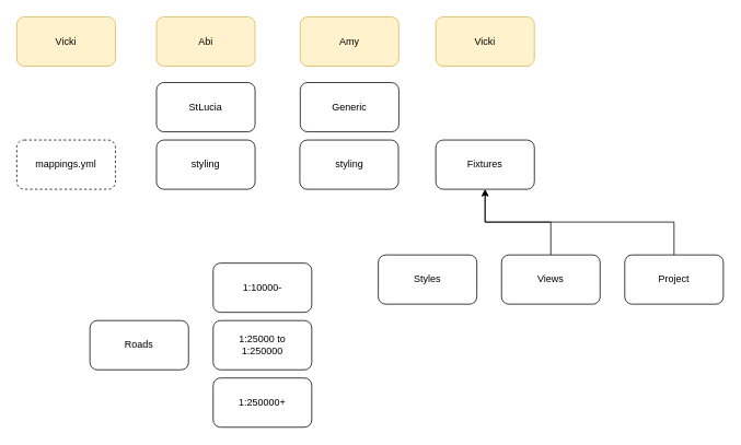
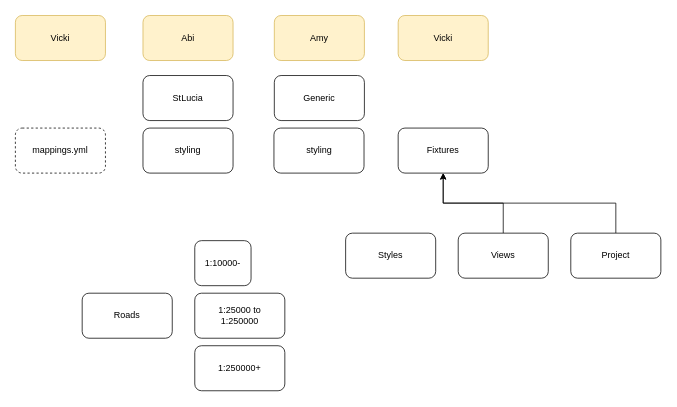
  <mxCell id="0" />
  <mxCell id="1" parent="0" />
  <mxCell id="2" value="mappings.yml" style="rounded=1;whiteSpace=wrap;html=1;dashed=1;" vertex="1" parent="1"><mxGeometry x="20" y="170" width="120" height="60" as="geometry" /></mxCell>
  <mxCell id="3" value="styling" style="rounded=1;whiteSpace=wrap;html=1;" vertex="1" parent="1"><mxGeometry x="190" y="170" width="120" height="60" as="geometry" /></mxCell>
  <mxCell id="4" value="StLucia" style="rounded=1;whiteSpace=wrap;html=1;" vertex="1" parent="1"><mxGeometry x="190" y="100" width="120" height="60" as="geometry" /></mxCell>
  <mxCell id="5" value="styling" style="rounded=1;whiteSpace=wrap;html=1;" vertex="1" parent="1"><mxGeometry x="364.5" y="170" width="120" height="60" as="geometry" /></mxCell>
  <mxCell id="6" value="Generic" style="rounded=1;whiteSpace=wrap;html=1;" vertex="1" parent="1"><mxGeometry x="365" y="100" width="120" height="60" as="geometry" /></mxCell>
  <mxCell id="7" value="Fixtures" style="rounded=1;whiteSpace=wrap;html=1;" vertex="1" parent="1"><mxGeometry x="530" y="170" width="120" height="60" as="geometry" /></mxCell>
  <mxCell id="8" value="Styles" style="rounded=1;whiteSpace=wrap;html=1;" vertex="1" parent="1"><mxGeometry x="460" y="310" width="120" height="60" as="geometry" /></mxCell>
  <mxCell id="9" style="edgeStyle=orthogonalEdgeStyle;rounded=0;orthogonalLoop=1;jettySize=auto;html=1;" edge="1" parent="1" source="10"><mxGeometry relative="1" as="geometry"><mxPoint x="590" y="230" as="targetPoint" /><Array as="points"><mxPoint x="670" y="270" /><mxPoint x="590" y="270" /></Array></mxGeometry></mxCell>
  <mxCell id="10" value="Views" style="rounded=1;whiteSpace=wrap;html=1;" vertex="1" parent="1"><mxGeometry x="610" y="310" width="120" height="60" as="geometry" /></mxCell>
  <mxCell id="11" value="Roads" style="rounded=1;whiteSpace=wrap;html=1;" vertex="1" parent="1"><mxGeometry x="109" y="390" width="120" height="60" as="geometry" /></mxCell>
- <mxCell id="12" value="1:10000-" style="rounded=1;whiteSpace=wrap;html=1;" vertex="1" parent="1"><mxGeometry x="259" y="320" width="120" height="60" as="geometry" /></mxCell>
+ <mxCell id="12" value="1:10000-" style="rounded=1;whiteSpace=wrap;html=1;" vertex="1" parent="1"><mxGeometry x="259" y="320" width="75" height="60" as="geometry" /></mxCell>
  <mxCell id="13" value="1:25000 to&lt;br&gt;1:250000" style="rounded=1;whiteSpace=wrap;html=1;" vertex="1" parent="1"><mxGeometry x="259" y="390" width="120" height="60" as="geometry" /></mxCell>
  <mxCell id="14" value="1:250000+" style="rounded=1;whiteSpace=wrap;html=1;" vertex="1" parent="1"><mxGeometry x="259" y="460" width="120" height="60" as="geometry" /></mxCell>
  <mxCell id="15" value="Abi" style="rounded=1;whiteSpace=wrap;html=1;fillColor=#fff2cc;strokeColor=#d6b656;" vertex="1" parent="1"><mxGeometry x="190" y="20" width="120" height="60" as="geometry" /></mxCell>
  <mxCell id="16" value="Amy" style="rounded=1;whiteSpace=wrap;html=1;fillColor=#fff2cc;strokeColor=#d6b656;" vertex="1" parent="1"><mxGeometry x="365" y="20" width="120" height="60" as="geometry" /></mxCell>
  <mxCell id="17" value="Vicki" style="rounded=1;whiteSpace=wrap;html=1;fillColor=#fff2cc;strokeColor=#d6b656;" vertex="1" parent="1"><mxGeometry x="20" y="20" width="120" height="60" as="geometry" /></mxCell>
  <mxCell id="18" value="Vicki" style="rounded=1;whiteSpace=wrap;html=1;fillColor=#fff2cc;strokeColor=#d6b656;" vertex="1" parent="1"><mxGeometry x="530" y="20" width="120" height="60" as="geometry" /></mxCell>
  <mxCell id="19" style="edgeStyle=orthogonalEdgeStyle;rounded=0;orthogonalLoop=1;jettySize=auto;html=1;" edge="1" parent="1" source="20" target="7"><mxGeometry relative="1" as="geometry"><Array as="points"><mxPoint x="820" y="270" /><mxPoint x="590" y="270" /></Array></mxGeometry></mxCell>
  <mxCell id="20" value="Project" style="rounded=1;whiteSpace=wrap;html=1;" vertex="1" parent="1"><mxGeometry x="760" y="310" width="120" height="60" as="geometry" /></mxCell>
